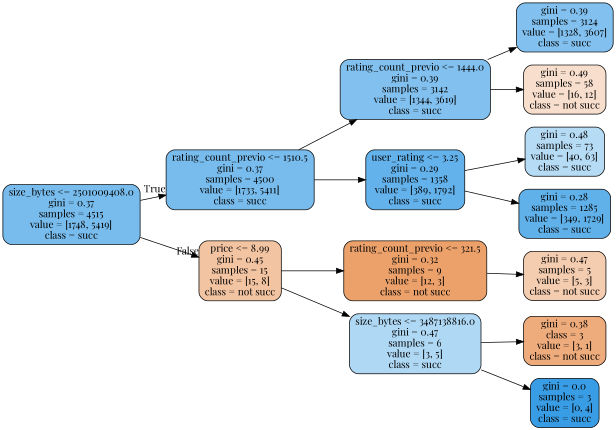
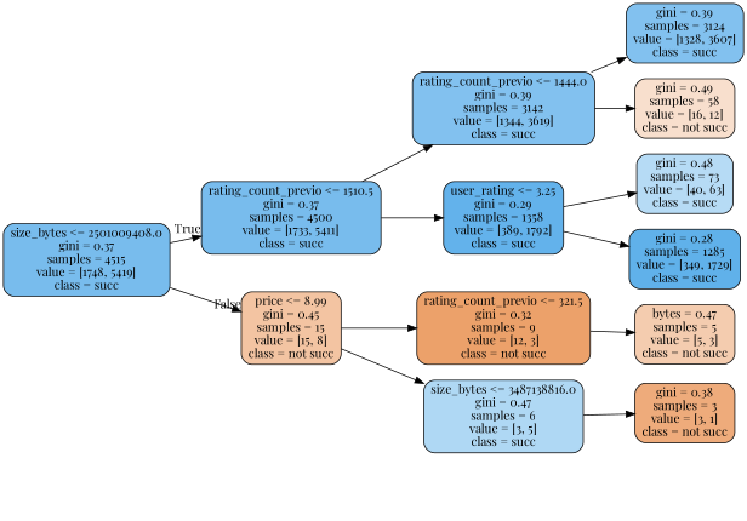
  digraph {
    fontname="Playfair Display"
    rankdir=LR
    node [color=black fillcolor="#399de5ad" fontname="Playfair Display" shape=box style="filled, rounded"]
    edge [fontname="Playfair Display"]
    n1 [label="size_bytes <= 2501009408.0\ngini = 0.37\nsamples = 4515\nvalue = [1748, 5419]\nclass = succ"]
    n2 [label="rating_count_previo <= 1510.5\ngini = 0.37\nsamples = 4500\nvalue = [1733, 5411]\nclass = succ"]
    n3 [fillcolor="#e5813977" label="price <= 8.99\ngini = 0.45\nsamples = 15\nvalue = [15, 8]\nclass = not succ"]
    n4 [fillcolor="#399de5a0" label="rating_count_previo <= 1444.0\ngini = 0.39\nsamples = 3142\nvalue = [1344, 3619]\nclass = succ"]
    n5 [fillcolor="#399de5c8" label="user_rating <= 3.25\ngini = 0.29\nsamples = 1358\nvalue = [389, 1792]\nclass = succ"]
    n6 [fillcolor="#e58139bf" label="rating_count_previo <= 321.5\ngini = 0.32\nsamples = 9\nvalue = [12, 3]\nclass = not succ"]
    n7 [fillcolor="#399de566" label="size_bytes <= 3487138816.0\ngini = 0.47\nsamples = 6\nvalue = [3, 5]\nclass = succ"]
    n8 [fillcolor="#399de5a1" label="gini = 0.39\nsamples = 3124\nvalue = [1328, 3607]\nclass = succ"]
    n9 [fillcolor="#e5813940" label="gini = 0.49\nsamples = 58\nvalue = [16, 12]\nclass = not succ"]
    n10 [fillcolor="#399de55d" label="gini = 0.48\nsamples = 73\nvalue = [40, 63]\nclass = succ"]
    n11 [fillcolor="#399de5cc" label="gini = 0.28\nsamples = 1285\nvalue = [349, 1729]\nclass = succ"]
-   n12 [fillcolor="#e5813966" label="gini = 0.47\nsamples = 5\nvalue = [5, 3]\nclass = not succ"]
-   n13 [fillcolor="#e58139aa" label="gini = 0.38\nclass = 3\nvalue = [3, 1]\nclass = not succ"]
-   n14 [fillcolor="#399de5ff" label="gini = 0.0\nsamples = 3\nvalue = [0, 4]\nclass = succ"]
+   n12 [fillcolor="#e5813966" label="bytes = 0.47\nsamples = 5\nvalue = [5, 3]\nclass = not succ"]
+   n13 [fillcolor="#e58139aa" label="gini = 0.38\nsamples = 3\nvalue = [3, 1]\nclass = not succ"]
    n1 -> n2 [headlabel=True labelangle=45 labeldistance=2.5]
    n1 -> n3 [headlabel=False labelangle=-45 labeldistance=2.5]
    n2 -> n4
    n2 -> n5
    n3 -> n6
    n3 -> n7
    n4 -> n8
    n4 -> n9
    n5 -> n10
    n5 -> n11
    n6 -> n12
    n7 -> n13
-   n7 -> n14
  }
